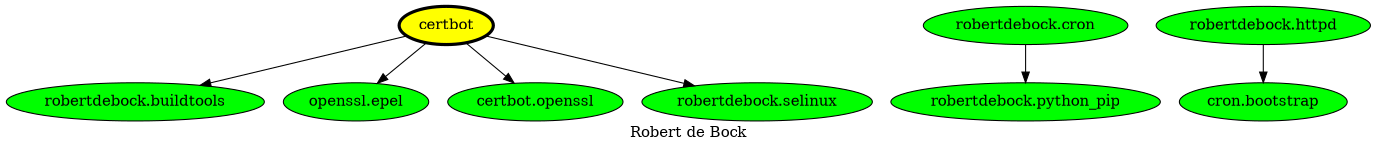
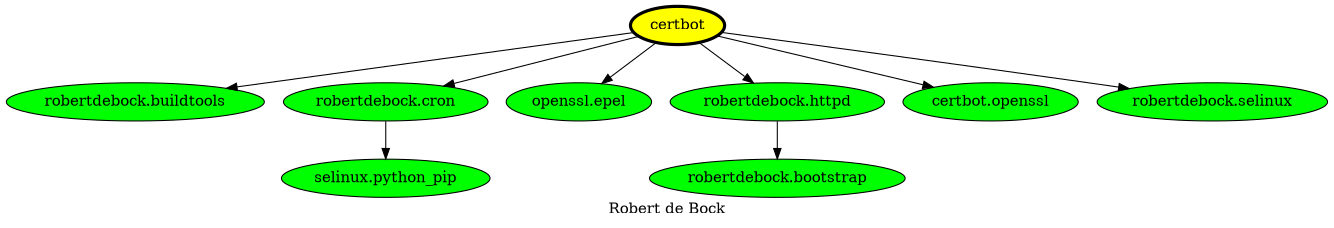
  digraph {
    label="Robert de Bock"
    node [fillcolor=green style=filled]
    certbot [fillcolor=yellow penwidth=3]
    "robertdebock.buildtools"
    "robertdebock.cron"
    n4 [label="openssl.epel"]
    "robertdebock.httpd"
    n6 [label="certbot.openssl"]
    "robertdebock.selinux"
-   "robertdebock.python_pip"
-   "robertdebock.bootstrap" [label="cron.bootstrap"]
+   "robertdebock.python_pip" [label="selinux.python_pip"]
+   "robertdebock.bootstrap"
    certbot -> "robertdebock.buildtools"
+   certbot -> "robertdebock.cron"
    certbot -> n4
+   certbot -> "robertdebock.httpd"
    certbot -> n6
    certbot -> "robertdebock.selinux"
    "robertdebock.cron" -> "robertdebock.python_pip"
    "robertdebock.httpd" -> "robertdebock.bootstrap"
  }
